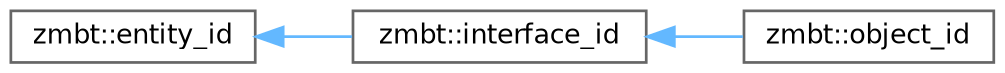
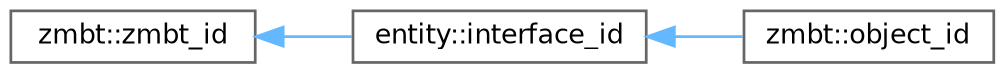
  digraph {
    rankdir=LR
    node [color=grey40 fillcolor=white fontname=Helvetica fontsize=10 shape=box style=filled]
    edge [color=steelblue1 dir=back fontname=Helvetica fontsize=10 labelfontname=Helvetica labelfontsize=10 style=solid]
-   n1 [height=0.2 label="zmbt::entity_id" width=0.4]
-   n2 [height=0.2 label="zmbt::interface_id" width=0.4]
+   n1 [height=0.2 label="zmbt::zmbt_id" width=0.4]
+   n2 [height=0.2 label="entity::interface_id" width=0.4]
    n3 [height=0.2 label="zmbt::object_id" width=0.4]
    n1 -> n2
    n2 -> n3
  }
